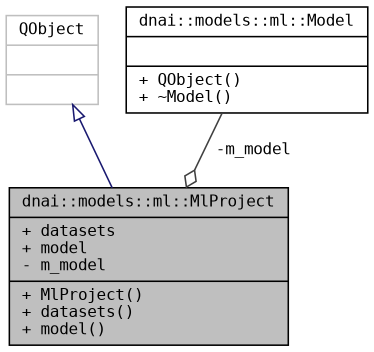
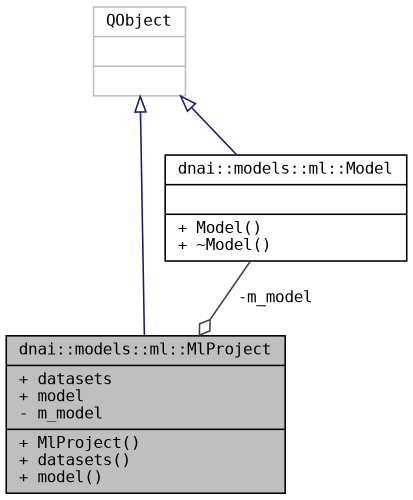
  digraph {
    fontname="DejaVu Sans Mono"
    node [color=black fillcolor=white fontname="DejaVu Sans Mono" fontsize=10 shape=record style=filled]
    edge [arrowtail=onormal color=midnightblue dir=back fontname="DejaVu Sans Mono" fontsize=10 labelfontname=Helvetica labelfontsize=10 style=solid]
    n1 [fillcolor=grey75 fontcolor=black height=0.2 label="{dnai::models::ml::MlProject\n|+ datasets\l+ model\l- m_model\l|+ MlProject()\l+ datasets()\l+ model()\l}" width=0.4]
    n2 [color=grey75 height=0.2 label="{QObject\n||}" width=0.4]
-   n3 [height=0.2 label="{dnai::models::ml::Model\n||+ QObject()\l+ ~Model()\l}" width=0.4]
+   n3 [height=0.2 label="{dnai::models::ml::Model\n||+ Model()\l+ ~Model()\l}" width=0.4]
    n2 -> n1
+   n2 -> n3
    n3 -> n1 [arrowhead=odiamond color=grey25 label=" -m_model" arrowtail="" dir=""]
  }
